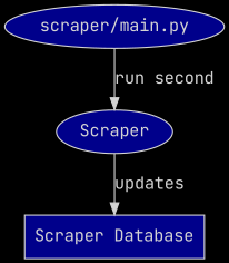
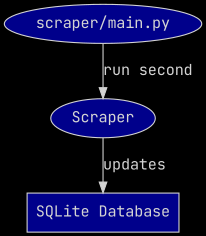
  digraph {
    bgcolor=black
    fontname="JetBrains Mono"
    node [color=lightgrey fillcolor=darkblue fontcolor=lightgrey fontname="JetBrains Mono" style=filled]
    edge [color=lightgrey fontcolor=lightgrey fontname="JetBrains Mono"]
-   "SQLite Database" [shape=box label="Scraper Database"]
+   "SQLite Database" [shape=box]
    Scraper
    "scraper/main.py"
    Scraper -> "SQLite Database" [label=updates]
    "scraper/main.py" -> Scraper [label="run second"]
  }
